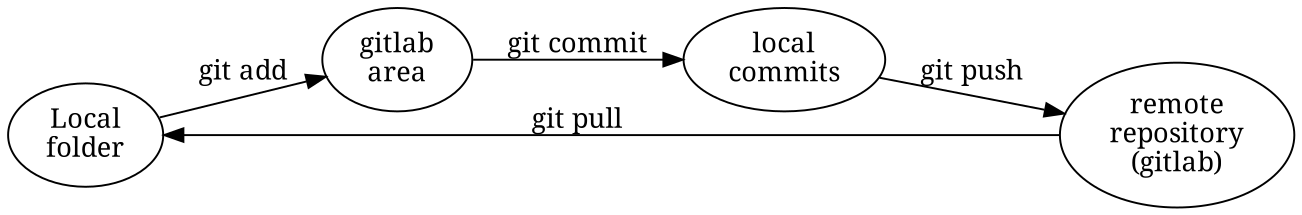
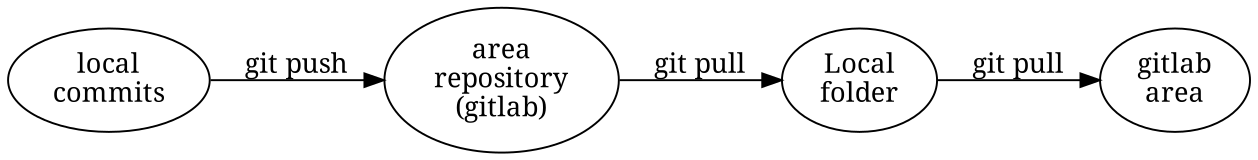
  digraph {
    fontname="Noto Serif"
    rankdir=LR
    node [fontname="Noto Serif"]
    edge [fontname="Noto Serif"]
    n1 [label="Local\nfolder"]
    n2 [label="gitlab\narea"]
    n3 [label="local\ncommits"]
-   n4 [label="remote\nrepository\n(gitlab)"]
-   n1 -> n2 [label="git add"]
-   n2 -> n3 [label="git commit"]
+   n4 [label="area\nrepository\n(gitlab)"]
+   n1 -> n2 [label="git pull"]
    n3 -> n4 [label="git push"]
    n4 -> n1 [label="git pull"]
  }
